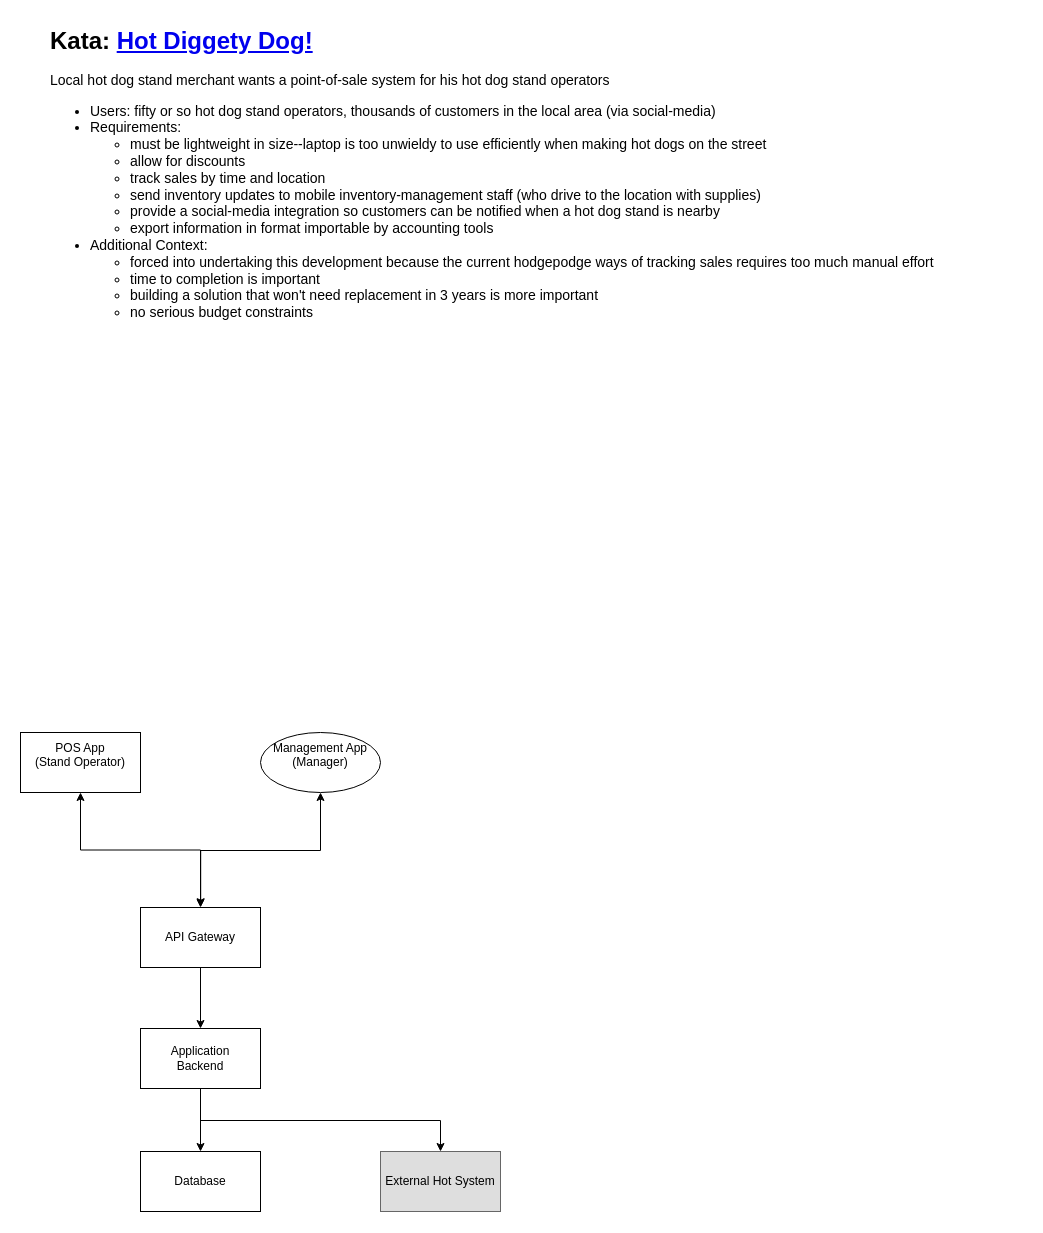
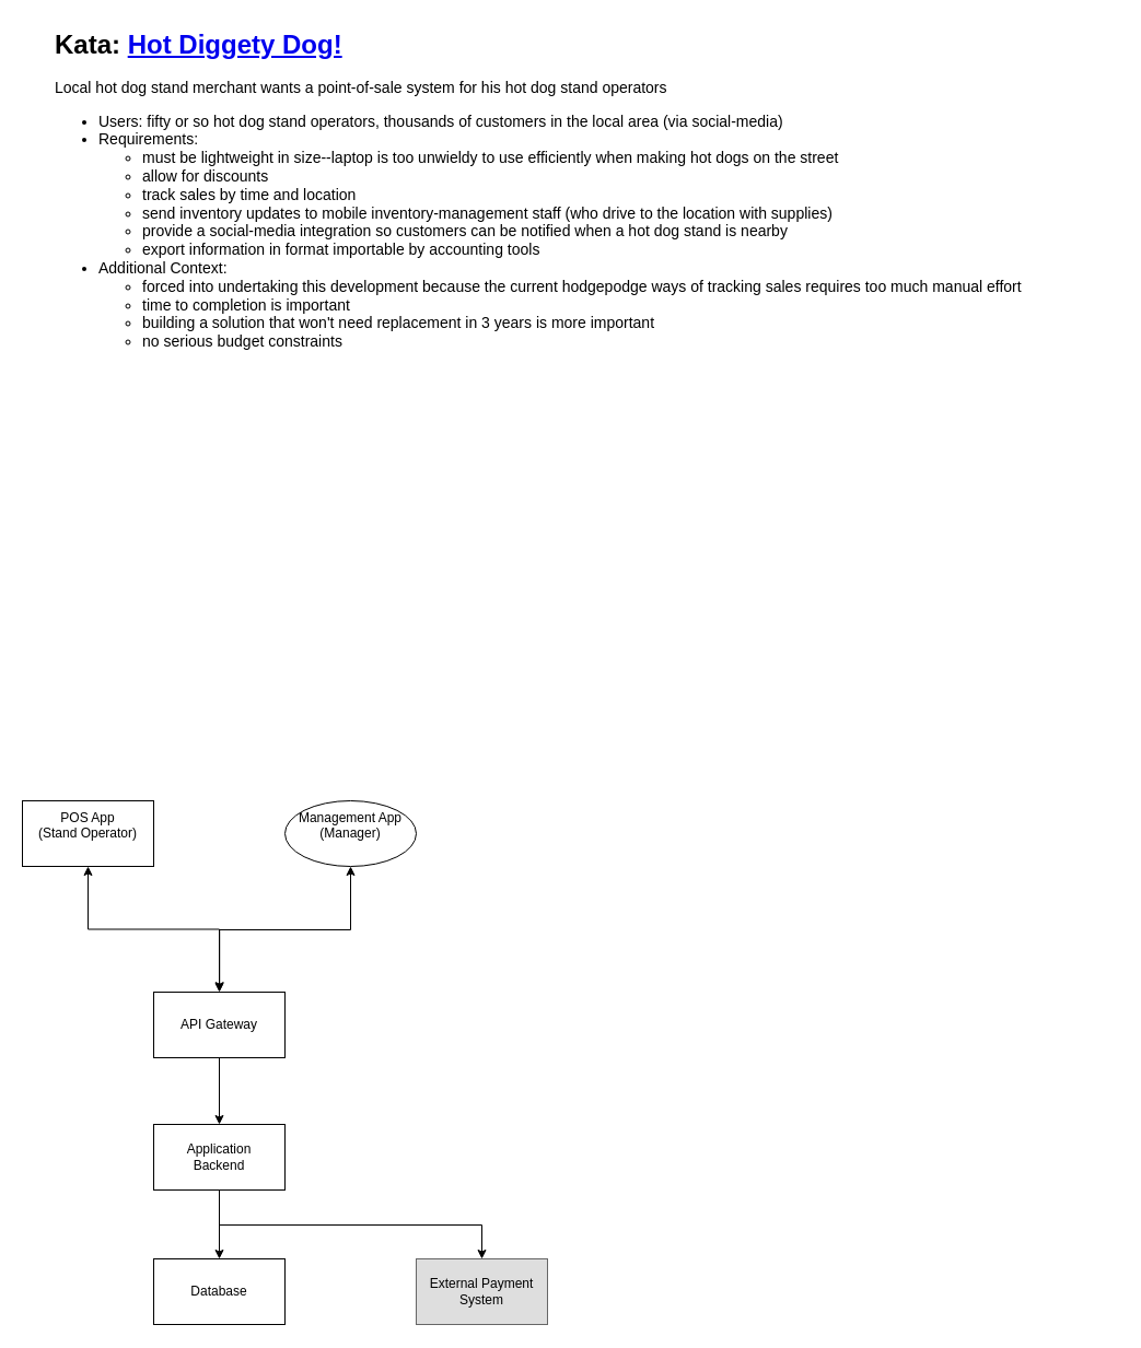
  <mxCell id="0" />
  <mxCell id="1" parent="0" />
  <mxCell id="2" value="&lt;h1 style=&quot;margin-top: 0px;&quot;&gt;Kata:&amp;nbsp;&lt;a href=&quot;https://nealford.com/katas/kata?id=HotDiggetyDog&quot;&gt;Hot Diggety Dog!&lt;/a&gt;&lt;/h1&gt;&lt;p style=&quot;font-size: 14px;&quot;&gt;&lt;font style=&quot;font-size: 14px;&quot;&gt;Local hot dog stand merchant wants a point-of-sale system for his hot dog stand operators&lt;/font&gt;&lt;/p&gt;&lt;ul style=&quot;font-size: 14px;&quot;&gt;&lt;li style=&quot;&quot;&gt;&lt;font style=&quot;font-size: 14px;&quot;&gt;Users: fifty or so hot dog stand operators, thousands of customers in the local area (via social-media)&lt;/font&gt;&lt;/li&gt;&lt;li style=&quot;&quot;&gt;&lt;font style=&quot;font-size: 14px;&quot;&gt;Requirements:&lt;/font&gt;&lt;/li&gt;&lt;ul style=&quot;&quot;&gt;&lt;li&gt;&lt;font style=&quot;font-size: 14px;&quot;&gt;must be lightweight in size--laptop is too unwieldy to use efficiently when making hot dogs on the street&lt;/font&gt;&lt;/li&gt;&lt;li&gt;&lt;font style=&quot;font-size: 14px;&quot;&gt;allow for discounts&lt;/font&gt;&lt;/li&gt;&lt;li&gt;&lt;font style=&quot;font-size: 14px;&quot;&gt;track sales by time and location&lt;/font&gt;&lt;/li&gt;&lt;li&gt;&lt;font style=&quot;font-size: 14px;&quot;&gt;send inventory updates to mobile inventory-management staff (who drive to the location with supplies)&lt;/font&gt;&lt;/li&gt;&lt;li&gt;&lt;font style=&quot;font-size: 14px;&quot;&gt;provide a social-media integration so customers can be notified when a hot dog stand is nearby&lt;/font&gt;&lt;/li&gt;&lt;li&gt;&lt;font style=&quot;font-size: 14px;&quot;&gt;export information in format importable by accounting tools&lt;/font&gt;&lt;/li&gt;&lt;/ul&gt;&lt;li style=&quot;&quot;&gt;&lt;font style=&quot;font-size: 14px;&quot;&gt;Additional Context:&lt;/font&gt;&lt;/li&gt;&lt;ul style=&quot;&quot;&gt;&lt;li style=&quot;&quot;&gt;&lt;font style=&quot;font-size: 14px;&quot;&gt;forced into undertaking this development because the current hodgepodge ways of tracking sales requires too much manual effort&lt;/font&gt;&lt;/li&gt;&lt;li style=&quot;&quot;&gt;&lt;font style=&quot;font-size: 14px;&quot;&gt;time to completion is important&lt;/font&gt;&lt;/li&gt;&lt;li style=&quot;&quot;&gt;&lt;font style=&quot;font-size: 14px;&quot;&gt;building a solution that won't need replacement in 3 years is more important&lt;/font&gt;&lt;/li&gt;&lt;li style=&quot;&quot;&gt;&lt;font style=&quot;font-size: 14px;&quot;&gt;no serious budget constraints&lt;/font&gt;&lt;/li&gt;&lt;/ul&gt;&lt;/ul&gt;" style="text;html=1;whiteSpace=wrap;overflow=hidden;rounded=0;" vertex="1" parent="1"><mxGeometry x="48" y="20" width="973" height="362" as="geometry" /></mxCell>
  <mxCell id="3" style="edgeStyle=orthogonalEdgeStyle;rounded=0;orthogonalLoop=1;jettySize=auto;html=1;startArrow=classic;startFill=1;" edge="1" parent="1" source="4" target="8"><mxGeometry relative="1" as="geometry" /></mxCell>
  <mxCell id="4" value="POS App&lt;br&gt;(Stand Operator)&lt;div&gt;&lt;br/&gt;&lt;/div&gt;" style="rounded=0;whiteSpace=wrap;html=1;" vertex="1" parent="1"><mxGeometry x="20" y="732" width="120" height="60" as="geometry" /></mxCell>
  <mxCell id="5" style="edgeStyle=orthogonalEdgeStyle;rounded=0;orthogonalLoop=1;jettySize=auto;html=1;startArrow=classic;startFill=1;" edge="1" parent="1" source="6"><mxGeometry relative="1" as="geometry"><mxPoint x="200.2" y="906.2" as="targetPoint" /><Array as="points"><mxPoint x="320" y="850" /><mxPoint x="200" y="850" /></Array></mxGeometry></mxCell>
  <mxCell id="6" value="Management App&lt;br&gt;(Manager)&lt;div&gt;&lt;br&gt;&lt;/div&gt;" style="ellipse;whiteSpace=wrap;html=1;" vertex="1" parent="1"><mxGeometry x="260" y="732" width="120" height="60" as="geometry" /></mxCell>
  <mxCell id="7" style="edgeStyle=orthogonalEdgeStyle;rounded=0;orthogonalLoop=1;jettySize=auto;html=1;" edge="1" parent="1" source="8" target="11"><mxGeometry relative="1" as="geometry" /></mxCell>
  <mxCell id="8" value="API Gateway" style="rounded=0;whiteSpace=wrap;html=1;" vertex="1" parent="1"><mxGeometry x="140" y="907" width="120" height="60" as="geometry" /></mxCell>
  <mxCell id="9" style="edgeStyle=orthogonalEdgeStyle;rounded=0;orthogonalLoop=1;jettySize=auto;html=1;entryX=0.5;entryY=0;entryDx=0;entryDy=0;" edge="1" parent="1" source="11" target="12"><mxGeometry relative="1" as="geometry" /></mxCell>
  <mxCell id="10" style="edgeStyle=orthogonalEdgeStyle;rounded=0;orthogonalLoop=1;jettySize=auto;html=1;entryX=0.5;entryY=0;entryDx=0;entryDy=0;exitX=0.5;exitY=1;exitDx=0;exitDy=0;" edge="1" parent="1" source="11" target="13"><mxGeometry relative="1" as="geometry"><Array as="points"><mxPoint x="200" y="1120" /><mxPoint x="440" y="1120" /></Array></mxGeometry></mxCell>
  <mxCell id="11" value="Application &lt;br&gt;Backend" style="rounded=0;whiteSpace=wrap;html=1;" vertex="1" parent="1"><mxGeometry x="140" y="1028" width="120" height="60" as="geometry" /></mxCell>
  <mxCell id="12" value="Database" style="rounded=0;whiteSpace=wrap;html=1;" vertex="1" parent="1"><mxGeometry x="140" y="1151" width="120" height="60" as="geometry" /></mxCell>
- <mxCell id="13" value="External Hot System" style="rounded=0;whiteSpace=wrap;html=1;fillColor=#DEDEDE;gradientColor=none;strokeColor=#666666;gradientDirection=radial;" vertex="1" parent="1"><mxGeometry x="380" y="1151" width="120" height="60" as="geometry" /></mxCell>
+ <mxCell id="13" value="External Payment System" style="rounded=0;whiteSpace=wrap;html=1;fillColor=#DEDEDE;gradientColor=none;strokeColor=#666666;gradientDirection=radial;" vertex="1" parent="1"><mxGeometry x="380" y="1151" width="120" height="60" as="geometry" /></mxCell>
